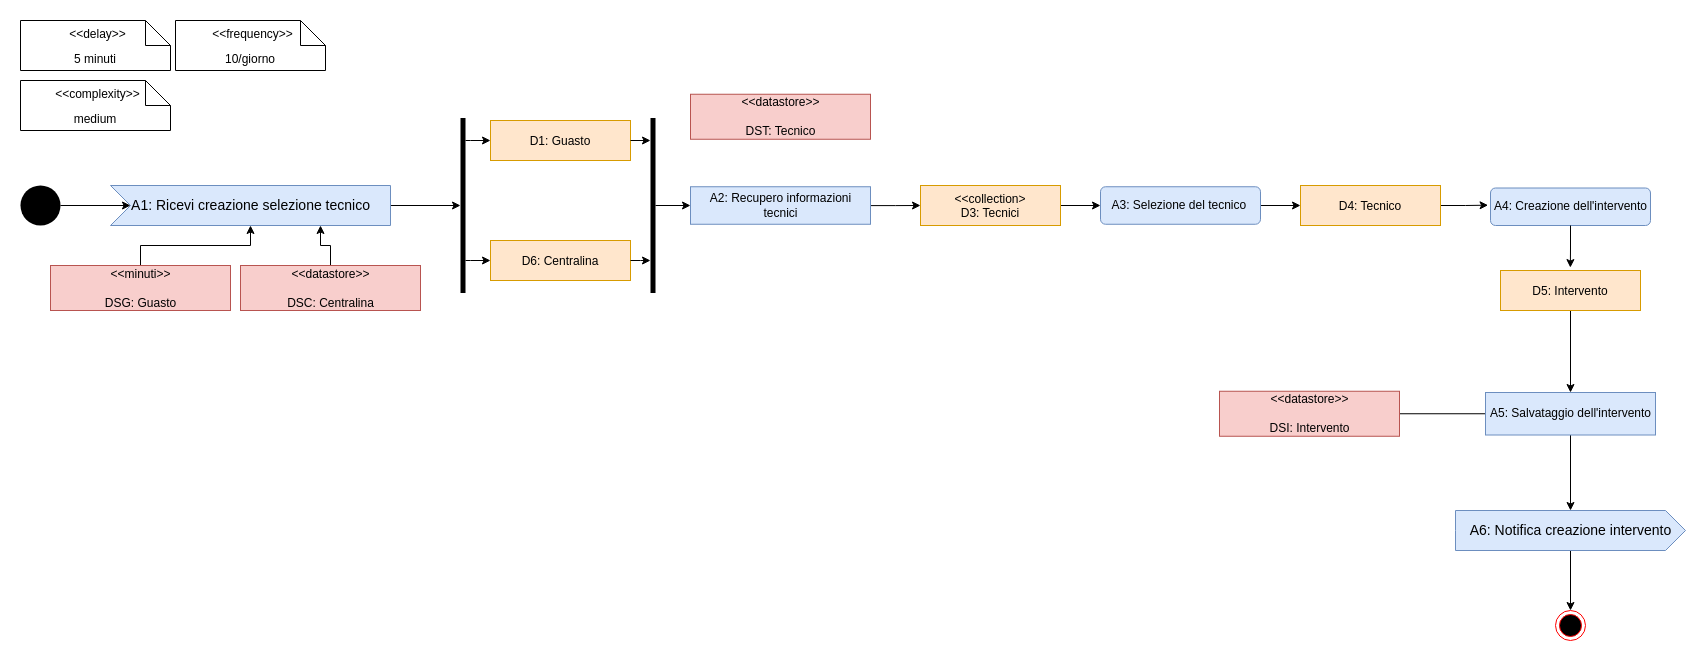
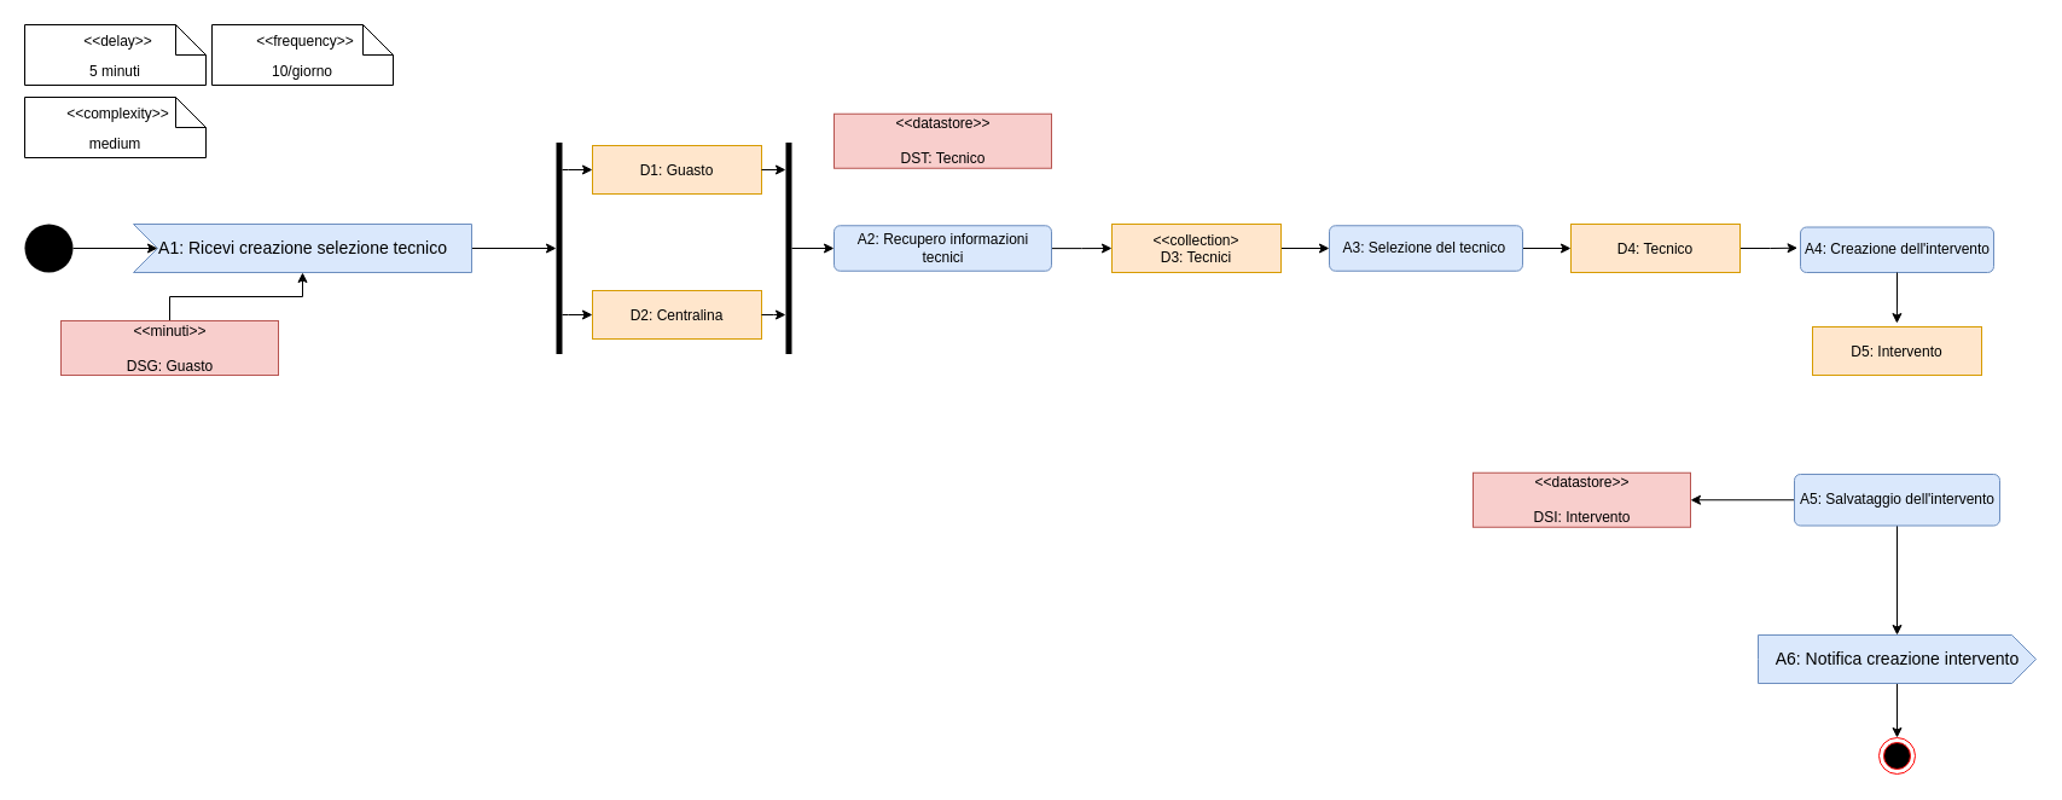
  <mxCell id="0" />
  <mxCell id="1" parent="0" />
  <mxCell id="2" style="edgeStyle=orthogonalEdgeStyle;rounded=0;orthogonalLoop=1;jettySize=auto;html=1;entryX=0;entryY=0;entryDx=20;entryDy=20;entryPerimeter=0;" parent="1" source="3" target="5" edge="1"><mxGeometry relative="1" as="geometry"><mxPoint x="120" y="205" as="targetPoint" /></mxGeometry></mxCell>
  <mxCell id="3" value="" style="ellipse;fillColor=#000000;strokeColor=none;" parent="1" vertex="1"><mxGeometry x="20" y="185" width="40" height="40" as="geometry" /></mxCell>
  <mxCell id="4" style="edgeStyle=orthogonalEdgeStyle;rounded=0;orthogonalLoop=1;jettySize=auto;html=1;exitX=0;exitY=0;exitDx=20;exitDy=20;exitPerimeter=0;" parent="1" source="5" target="38" edge="1"><mxGeometry relative="1" as="geometry" /></mxCell>
  <mxCell id="5" value="A1: Ricevi creazione selezione tecnico" style="html=1;shape=mxgraph.infographic.ribbonSimple;notch1=20;notch2=0;align=center;verticalAlign=middle;fontSize=14;fontStyle=0;flipH=0;fillColor=#dae8fc;strokeColor=#6c8ebf;" parent="1" vertex="1"><mxGeometry x="110" y="185" width="280" height="40" as="geometry" /></mxCell>
  <mxCell id="6" value="medium" style="shape=note2;boundedLbl=1;whiteSpace=wrap;html=1;size=25;verticalAlign=top;align=center;" parent="1" vertex="1"><mxGeometry x="20" y="80" width="150" height="50" as="geometry" /></mxCell>
  <mxCell id="7" value="&lt;&lt;complexity&gt;&gt;" style="resizeWidth=1;part=1;strokeColor=none;fillColor=none;align=center;spacingLeft=5;" parent="6" vertex="1"><mxGeometry width="150" height="25" relative="1" as="geometry" /></mxCell>
  <mxCell id="8" value="D1: Guasto" style="text;align=center;verticalAlign=middle;dashed=0;fillColor=#ffe6cc;strokeColor=#d79b00;" parent="1" vertex="1"><mxGeometry x="490" y="120" width="140" height="40" as="geometry" /></mxCell>
  <mxCell id="9" value="&amp;lt;&amp;lt;datastore&amp;gt;&amp;gt;&lt;br&gt;&lt;br&gt;DST: Tecnico" style="text;html=1;align=center;verticalAlign=middle;dashed=0;fillColor=#f8cecc;strokeColor=#b85450;" parent="1" vertex="1"><mxGeometry x="690" y="93.75" width="180" height="45" as="geometry" /></mxCell>
  <mxCell id="10" style="edgeStyle=orthogonalEdgeStyle;rounded=0;orthogonalLoop=1;jettySize=auto;html=1;entryX=0;entryY=0;entryDx=140;entryDy=40;entryPerimeter=0;" parent="1" source="11" target="5" edge="1"><mxGeometry relative="1" as="geometry" /></mxCell>
  <mxCell id="11" value="&amp;lt;&amp;lt;minuti&amp;gt;&amp;gt;&lt;br&gt;&lt;br&gt;DSG: Guasto" style="text;html=1;align=center;verticalAlign=middle;dashed=0;fillColor=#f8cecc;strokeColor=#b85450;" parent="1" vertex="1"><mxGeometry x="50" y="265" width="180" height="45" as="geometry" /></mxCell>
  <mxCell id="12" value="5 minuti" style="shape=note2;boundedLbl=1;whiteSpace=wrap;html=1;size=25;verticalAlign=top;align=center;" parent="1" vertex="1"><mxGeometry x="20" y="20" width="150" height="50" as="geometry" /></mxCell>
  <mxCell id="13" value="&lt;&lt;delay&gt;&gt;" style="resizeWidth=1;part=1;strokeColor=none;fillColor=none;align=center;spacingLeft=5;" parent="12" vertex="1"><mxGeometry width="150" height="25" relative="1" as="geometry" /></mxCell>
  <mxCell id="14" style="edgeStyle=orthogonalEdgeStyle;rounded=0;orthogonalLoop=1;jettySize=auto;html=1;exitX=0.5;exitY=1;exitDx=0;exitDy=0;dashed=1;endArrow=none;endFill=0;" parent="12" source="13" target="13" edge="1"><mxGeometry relative="1" as="geometry" /></mxCell>
  <mxCell id="15" style="edgeStyle=orthogonalEdgeStyle;rounded=0;orthogonalLoop=1;jettySize=auto;html=1;exitX=1;exitY=0.5;exitDx=0;exitDy=0;entryX=0;entryY=0.5;entryDx=0;entryDy=0;" parent="1" source="20" target="17" edge="1"><mxGeometry relative="1" as="geometry"><mxPoint x="1100" y="154" as="targetPoint" /><mxPoint x="1140" y="153.75" as="sourcePoint" /></mxGeometry></mxCell>
  <mxCell id="16" style="edgeStyle=orthogonalEdgeStyle;rounded=0;orthogonalLoop=1;jettySize=auto;html=1;exitX=1;exitY=0.5;exitDx=0;exitDy=0;entryX=0;entryY=0.5;entryDx=0;entryDy=0;" parent="1" source="17" target="22" edge="1"><mxGeometry relative="1" as="geometry"><mxPoint x="1380" y="153.75" as="targetPoint" /></mxGeometry></mxCell>
  <mxCell id="17" value="A3: Selezione del tecnico&amp;nbsp;" style="html=1;align=center;verticalAlign=middle;rounded=1;absoluteArcSize=1;arcSize=10;dashed=0;fillColor=#dae8fc;strokeColor=#6c8ebf;" parent="1" vertex="1"><mxGeometry x="1100" y="186.25" width="160" height="37.5" as="geometry" /></mxCell>
  <mxCell id="18" style="edgeStyle=orthogonalEdgeStyle;rounded=0;orthogonalLoop=1;jettySize=auto;html=1;entryX=0;entryY=0.5;entryDx=0;entryDy=0;" parent="1" source="19" target="20" edge="1"><mxGeometry relative="1" as="geometry" /></mxCell>
- <mxCell id="19" value="A2: Recupero informazioni &lt;br&gt;tecnici" style="html=1;align=center;verticalAlign=middle;absoluteArcSize=1;arcSize=10;dashed=0;fillColor=#dae8fc;strokeColor=#6c8ebf;rounded=0;" parent="1" vertex="1"><mxGeometry x="690" y="186.25" width="180" height="37.5" as="geometry" /></mxCell>
+ <mxCell id="19" value="A2: Recupero informazioni &lt;br&gt;tecnici" style="html=1;align=center;verticalAlign=middle;rounded=1;absoluteArcSize=1;arcSize=10;dashed=0;fillColor=#dae8fc;strokeColor=#6c8ebf;" parent="1" vertex="1"><mxGeometry x="690" y="186.25" width="180" height="37.5" as="geometry" /></mxCell>
  <mxCell id="20" value="&lt;&lt;collection&gt;&#10;D3: Tecnici" style="text;align=center;verticalAlign=middle;dashed=0;fillColor=#ffe6cc;strokeColor=#d79b00;" parent="1" vertex="1"><mxGeometry x="920" y="185" width="140" height="40" as="geometry" /></mxCell>
  <mxCell id="21" style="edgeStyle=orthogonalEdgeStyle;rounded=0;orthogonalLoop=1;jettySize=auto;html=1;entryX=-0.015;entryY=0.458;entryDx=0;entryDy=0;entryPerimeter=0;" parent="1" source="22" target="23" edge="1"><mxGeometry relative="1" as="geometry" /></mxCell>
  <mxCell id="22" value="D4: Tecnico" style="text;align=center;verticalAlign=middle;dashed=0;fillColor=#ffe6cc;strokeColor=#d79b00;" parent="1" vertex="1"><mxGeometry x="1300" y="185" width="140" height="40" as="geometry" /></mxCell>
  <mxCell id="23" value="A4: Creazione dell'intervento" style="html=1;align=center;verticalAlign=middle;rounded=1;absoluteArcSize=1;arcSize=10;dashed=0;fillColor=#dae8fc;strokeColor=#6c8ebf;" parent="1" vertex="1"><mxGeometry x="1490" y="187.5" width="160" height="37.5" as="geometry" /></mxCell>
  <mxCell id="24" style="edgeStyle=orthogonalEdgeStyle;rounded=0;orthogonalLoop=1;jettySize=auto;html=1;exitX=0.5;exitY=1;exitDx=0;exitDy=0;entryX=0.499;entryY=-0.073;entryDx=0;entryDy=0;entryPerimeter=0;" parent="1" source="23" target="26" edge="1"><mxGeometry relative="1" as="geometry"><mxPoint x="1570" y="320" as="targetPoint" /><mxPoint x="1500" y="410" as="sourcePoint" /></mxGeometry></mxCell>
- <mxCell id="25" style="edgeStyle=orthogonalEdgeStyle;rounded=0;orthogonalLoop=1;jettySize=auto;html=1;exitX=0.5;exitY=1;exitDx=0;exitDy=0;entryX=0.5;entryY=0;entryDx=0;entryDy=0;" parent="1" source="26" target="29" edge="1"><mxGeometry relative="1" as="geometry" /></mxCell>
  <mxCell id="26" value="D5: Intervento" style="text;align=center;verticalAlign=middle;dashed=0;fillColor=#ffe6cc;strokeColor=#d79b00;" parent="1" vertex="1"><mxGeometry x="1500" y="270" width="140" height="40" as="geometry" /></mxCell>
  <mxCell id="27" style="edgeStyle=orthogonalEdgeStyle;rounded=0;orthogonalLoop=1;jettySize=auto;html=1;exitX=0.5;exitY=1;exitDx=0;exitDy=0;" parent="1" source="29" target="32" edge="1"><mxGeometry relative="1" as="geometry"><mxPoint x="1570.4" y="500" as="targetPoint" /></mxGeometry></mxCell>
- <mxCell id="28" style="edgeStyle=orthogonalEdgeStyle;rounded=0;orthogonalLoop=1;jettySize=auto;html=1;exitX=0;exitY=0.5;exitDx=0;exitDy=0;entryX=1;entryY=0.5;entryDx=0;entryDy=0;endArrow=none;" parent="1" source="29" target="30" edge="1"><mxGeometry relative="1" as="geometry" /></mxCell>
- <mxCell id="29" value="A5: Salvataggio dell'intervento" style="html=1;align=center;verticalAlign=middle;absoluteArcSize=1;arcSize=10;dashed=0;fillColor=#dae8fc;strokeColor=#6c8ebf;rounded=0;" parent="1" vertex="1"><mxGeometry x="1485" y="392" width="170" height="42.5" as="geometry" /></mxCell>
+ <mxCell id="28" style="edgeStyle=orthogonalEdgeStyle;rounded=0;orthogonalLoop=1;jettySize=auto;html=1;exitX=0;exitY=0.5;exitDx=0;exitDy=0;entryX=1;entryY=0.5;entryDx=0;entryDy=0;" parent="1" source="29" target="30" edge="1"><mxGeometry relative="1" as="geometry" /></mxCell>
+ <mxCell id="29" value="A5: Salvataggio dell'intervento" style="html=1;align=center;verticalAlign=middle;rounded=1;absoluteArcSize=1;arcSize=10;dashed=0;fillColor=#dae8fc;strokeColor=#6c8ebf;" parent="1" vertex="1"><mxGeometry x="1485" y="392" width="170" height="42.5" as="geometry" /></mxCell>
  <mxCell id="30" value="&amp;lt;&amp;lt;datastore&amp;gt;&amp;gt;&lt;br&gt;&lt;br&gt;DSI: Intervento" style="text;html=1;align=center;verticalAlign=middle;dashed=0;fillColor=#f8cecc;strokeColor=#b85450;" parent="1" vertex="1"><mxGeometry x="1219" y="390.75" width="180" height="45" as="geometry" /></mxCell>
  <mxCell id="31" style="edgeStyle=orthogonalEdgeStyle;rounded=0;orthogonalLoop=1;jettySize=auto;html=1;entryX=0;entryY=0.5;entryDx=0;entryDy=0;" parent="1" source="32" target="33" edge="1"><mxGeometry relative="1" as="geometry" /></mxCell>
- <mxCell id="32" value="A6: Notifica creazione intervento" style="html=1;shape=mxgraph.infographic.ribbonSimple;notch1=0;notch2=20;align=center;verticalAlign=middle;fontSize=14;fontStyle=0;fillColor=#dae8fc;strokeColor=#6c8ebf;" parent="1" vertex="1"><mxGeometry x="1455" y="510" width="230" height="40" as="geometry" /></mxCell>
+ <mxCell id="32" value="A6: Notifica creazione intervento" style="html=1;shape=mxgraph.infographic.ribbonSimple;notch1=0;notch2=20;align=center;verticalAlign=middle;fontSize=14;fontStyle=0;fillColor=#dae8fc;strokeColor=#6c8ebf;" parent="1" vertex="1"><mxGeometry x="1455" y="525" width="230" height="40" as="geometry" /></mxCell>
  <mxCell id="33" value="" style="ellipse;html=1;shape=endState;fillColor=#000000;strokeColor=#ff0000;direction=south;" parent="1" vertex="1"><mxGeometry x="1555" y="610" width="30" height="30" as="geometry" /></mxCell>
- <mxCell id="34" style="edgeStyle=orthogonalEdgeStyle;rounded=0;orthogonalLoop=1;jettySize=auto;html=1;exitX=0.5;exitY=0;exitDx=0;exitDy=0;entryX=0;entryY=0;entryDx=210;entryDy=40;entryPerimeter=0;" parent="1" source="35" target="5" edge="1"><mxGeometry relative="1" as="geometry"><Array as="points"><mxPoint x="330" y="245" /><mxPoint x="320" y="245" /></Array></mxGeometry></mxCell>
- <mxCell id="35" value="&amp;lt;&amp;lt;datastore&amp;gt;&amp;gt;&lt;br&gt;&lt;br&gt;DSC: Centralina" style="text;html=1;align=center;verticalAlign=middle;dashed=0;fillColor=#f8cecc;strokeColor=#b85450;" parent="1" vertex="1"><mxGeometry x="240" y="265" width="180" height="45" as="geometry" /></mxCell>
  <mxCell id="36" style="edgeStyle=orthogonalEdgeStyle;rounded=0;orthogonalLoop=1;jettySize=auto;html=1;entryX=0;entryY=0.5;entryDx=0;entryDy=0;" parent="1" source="38" target="8" edge="1"><mxGeometry relative="1" as="geometry"><Array as="points"><mxPoint x="470" y="140" /><mxPoint x="470" y="140" /></Array></mxGeometry></mxCell>
  <mxCell id="37" style="edgeStyle=orthogonalEdgeStyle;rounded=0;orthogonalLoop=1;jettySize=auto;html=1;entryX=0;entryY=0.5;entryDx=0;entryDy=0;" parent="1" source="38" target="39" edge="1"><mxGeometry relative="1" as="geometry"><Array as="points"><mxPoint x="470" y="260" /><mxPoint x="470" y="260" /></Array></mxGeometry></mxCell>
  <mxCell id="38" value="" style="html=1;points=[];perimeter=orthogonalPerimeter;fillColor=#000000;strokeColor=none;" parent="1" vertex="1"><mxGeometry x="460" y="117.5" width="5" height="175" as="geometry" /></mxCell>
- <mxCell id="39" value="D6: Centralina" style="text;align=center;verticalAlign=middle;dashed=0;fillColor=#ffe6cc;strokeColor=#d79b00;" parent="1" vertex="1"><mxGeometry x="490" y="240" width="140" height="40" as="geometry" /></mxCell>
+ <mxCell id="39" value="D2: Centralina" style="text;align=center;verticalAlign=middle;dashed=0;fillColor=#ffe6cc;strokeColor=#d79b00;" parent="1" vertex="1"><mxGeometry x="490" y="240" width="140" height="40" as="geometry" /></mxCell>
  <mxCell id="40" style="edgeStyle=orthogonalEdgeStyle;rounded=0;orthogonalLoop=1;jettySize=auto;html=1;exitX=1;exitY=0.5;exitDx=0;exitDy=0;" parent="1" source="8" target="43" edge="1"><mxGeometry relative="1" as="geometry"><Array as="points"><mxPoint x="650" y="140" /><mxPoint x="650" y="140" /></Array></mxGeometry></mxCell>
  <mxCell id="41" style="edgeStyle=orthogonalEdgeStyle;rounded=0;orthogonalLoop=1;jettySize=auto;html=1;entryX=0;entryY=0.5;entryDx=0;entryDy=0;" parent="1" source="43" target="19" edge="1"><mxGeometry relative="1" as="geometry" /></mxCell>
  <mxCell id="42" style="edgeStyle=orthogonalEdgeStyle;rounded=0;orthogonalLoop=1;jettySize=auto;html=1;exitX=1;exitY=0.5;exitDx=0;exitDy=0;" parent="1" source="39" target="43" edge="1"><mxGeometry relative="1" as="geometry"><Array as="points"><mxPoint x="640" y="260" /><mxPoint x="640" y="260" /></Array></mxGeometry></mxCell>
  <mxCell id="43" value="" style="html=1;points=[];perimeter=orthogonalPerimeter;fillColor=#000000;strokeColor=none;" parent="1" vertex="1"><mxGeometry x="650" y="117.5" width="5" height="175" as="geometry" /></mxCell>
  <mxCell id="44" value="10/giorno" style="shape=note2;boundedLbl=1;whiteSpace=wrap;html=1;size=25;verticalAlign=top;align=center;" parent="1" vertex="1"><mxGeometry x="175" y="20" width="150" height="50" as="geometry" /></mxCell>
  <mxCell id="45" value="&lt;&lt;frequency&gt;&gt;" style="resizeWidth=1;part=1;strokeColor=none;fillColor=none;align=center;spacingLeft=5;" parent="44" vertex="1"><mxGeometry width="150" height="25" relative="1" as="geometry" /></mxCell>
